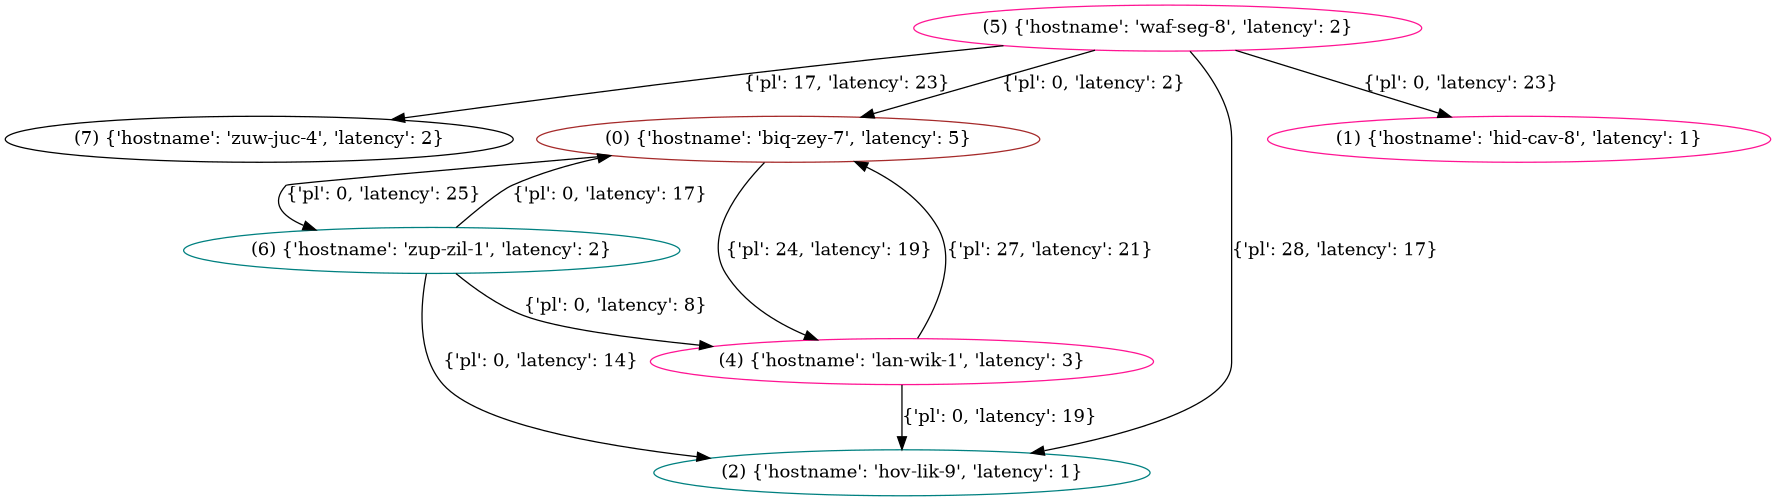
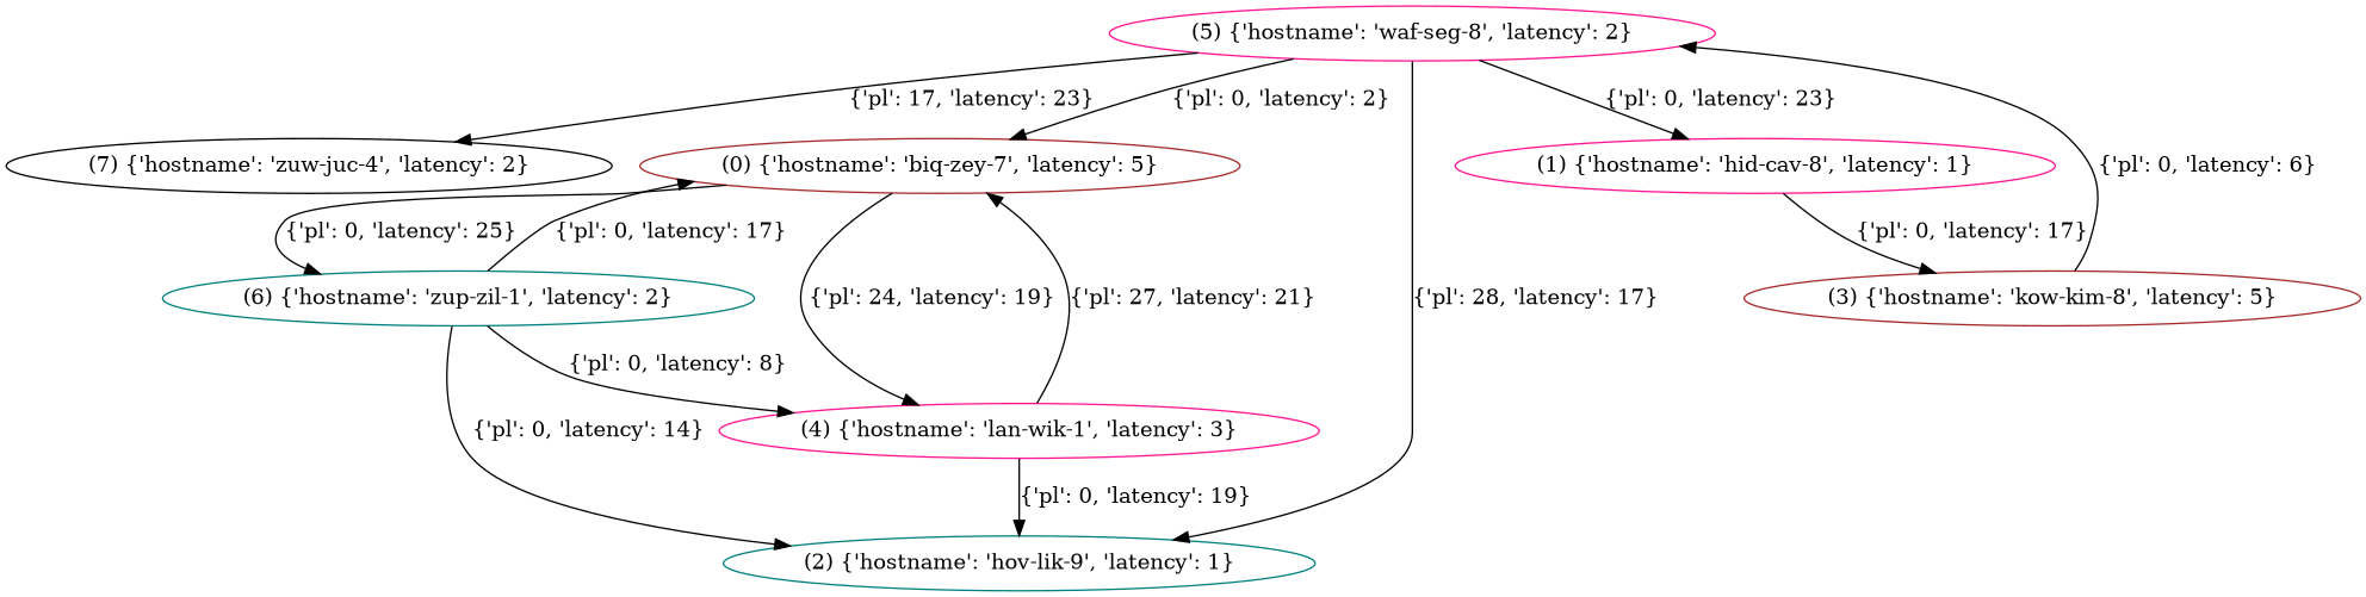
  digraph {
    node [color=deeppink]
    n1 [color=black label="(7) {'hostname': 'zuw-juc-4', 'latency': 2}"]
    n2 [color=teal label="(6) {'hostname': 'zup-zil-1', 'latency': 2}"]
    n3 [label="(4) {'hostname': 'lan-wik-1', 'latency': 3}"]
    n4 [color=teal label="(2) {'hostname': 'hov-lik-9', 'latency': 1}"]
    n5 [color=brown label="(0) {'hostname': 'biq-zey-7', 'latency': 5}"]
    n6 [label="(5) {'hostname': 'waf-seg-8', 'latency': 2}"]
    n7 [label="(1) {'hostname': 'hid-cav-8', 'latency': 1}"]
+   n8 [color=brown label="(3) {'hostname': 'kow-kim-8', 'latency': 5}"]
    n2 -> n3 [label="{'pl': 0, 'latency': 8}"]
    n2 -> n4 [label="{'pl': 0, 'latency': 14}"]
    n2 -> n5 [label="{'pl': 0, 'latency': 17}"]
    n3 -> n4 [label="{'pl': 0, 'latency': 19}"]
    n3 -> n5 [label="{'pl': 27, 'latency': 21}"]
    n5 -> n2 [label="{'pl': 0, 'latency': 25}"]
    n5 -> n3 [label="{'pl': 24, 'latency': 19}"]
    n6 -> n1 [label="{'pl': 17, 'latency': 23}"]
    n6 -> n4 [label="{'pl': 28, 'latency': 17}"]
    n6 -> n5 [label="{'pl': 0, 'latency': 2}"]
    n6 -> n7 [label="{'pl': 0, 'latency': 23}"]
+   n7 -> n8 [label="{'pl': 0, 'latency': 17}"]
+   n8 -> n6 [label="{'pl': 0, 'latency': 6}"]
  }
